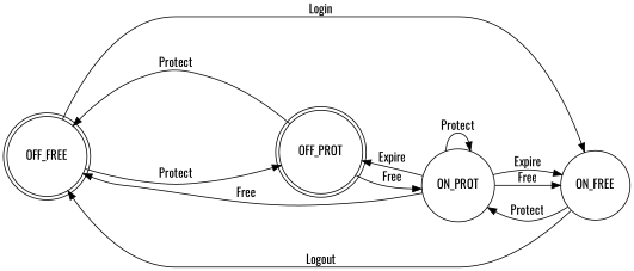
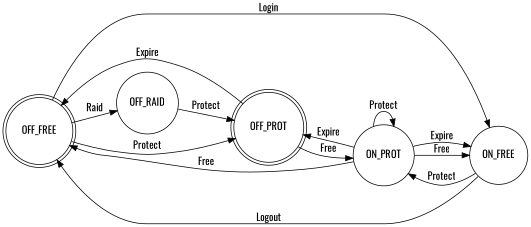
  digraph {
    fontname=Oswald
    rankdir=LR
    node [fontname=Oswald shape=circle]
    edge [fontname=Oswald]
    OFF_FREE [shape=doublecircle]
    OFF_PROT [shape=doublecircle]
    ON_FREE
+   OFF_RAID
    ON_PROT
    OFF_FREE -> OFF_PROT [label=Protect]
    OFF_FREE -> ON_FREE [label=Login]
-   OFF_PROT -> OFF_FREE [label=Protect]
+   OFF_FREE -> OFF_RAID [label=Raid]
+   OFF_PROT -> OFF_FREE [label=Expire]
    OFF_PROT -> ON_PROT [label=Free]
    ON_FREE -> OFF_FREE [label=Logout]
    ON_FREE -> ON_PROT [label=Protect]
+   OFF_RAID -> OFF_PROT [label=Protect]
    ON_PROT -> OFF_FREE [label=Free]
    ON_PROT -> OFF_PROT [label=Expire]
    ON_PROT -> ON_FREE [label=Free]
    ON_PROT -> ON_FREE [label=Expire]
    ON_PROT -> ON_PROT [label=Protect]
  }
